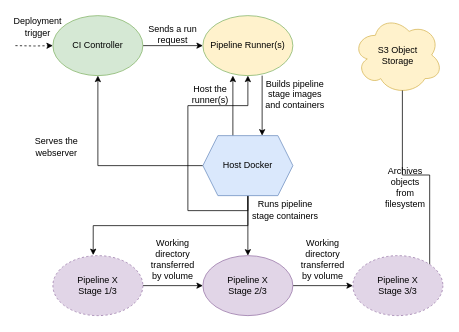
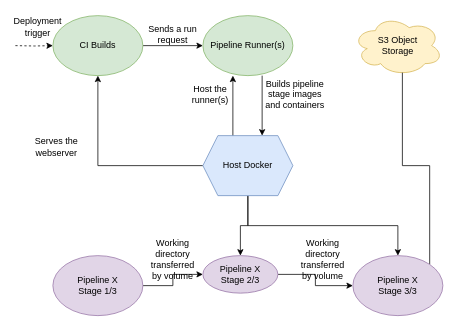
  <mxCell id="0" />
  <mxCell id="1" parent="0" />
  <mxCell id="2" style="edgeStyle=orthogonalEdgeStyle;rounded=0;orthogonalLoop=1;jettySize=auto;html=1;exitX=0.5;exitY=0;exitDx=0;exitDy=0;entryX=0.5;entryY=1;entryDx=0;entryDy=0;" edge="1" parent="1"><mxGeometry relative="1" as="geometry"><mxPoint x="310" y="180" as="sourcePoint" /><mxPoint x="310" y="100" as="targetPoint" /></mxGeometry></mxCell>
  <mxCell id="3" style="edgeStyle=orthogonalEdgeStyle;rounded=0;orthogonalLoop=1;jettySize=auto;html=1;exitX=0;exitY=0.5;exitDx=0;exitDy=0;entryX=0.5;entryY=1;entryDx=0;entryDy=0;" edge="1" parent="1" source="7" target="9"><mxGeometry relative="1" as="geometry" /></mxCell>
- <mxCell id="4" style="edgeStyle=orthogonalEdgeStyle;rounded=0;orthogonalLoop=1;jettySize=auto;html=1;exitX=0.5;exitY=1;exitDx=0;exitDy=0;entryX=0.448;entryY=-0.009;entryDx=0;entryDy=0;entryPerimeter=0;" edge="1" parent="1" source="7" target="20"><mxGeometry relative="1" as="geometry" /></mxCell>
  <mxCell id="5" style="edgeStyle=orthogonalEdgeStyle;rounded=0;orthogonalLoop=1;jettySize=auto;html=1;exitX=0.5;exitY=1;exitDx=0;exitDy=0;entryX=0.5;entryY=0;entryDx=0;entryDy=0;" edge="1" parent="1" source="7" target="22"><mxGeometry relative="1" as="geometry" /></mxCell>
- <mxCell id="6" style="edgeStyle=orthogonalEdgeStyle;rounded=0;orthogonalLoop=1;jettySize=auto;html=1;exitX=0.5;exitY=1;exitDx=0;exitDy=0;" edge="1" parent="1" source="7" target="11"><mxGeometry relative="1" as="geometry" /></mxCell>
+ <mxCell id="6" style="edgeStyle=orthogonalEdgeStyle;rounded=0;orthogonalLoop=1;jettySize=auto;html=1;exitX=0.5;exitY=1;exitDx=0;exitDy=0;entryX=0.5;entryY=0;entryDx=0;entryDy=0;" edge="1" parent="1" source="7" target="24"><mxGeometry relative="1" as="geometry" /></mxCell>
  <mxCell id="7" value="Host Docker" style="shape=hexagon;perimeter=hexagonPerimeter2;whiteSpace=wrap;html=1;fixedSize=1;fillColor=#dae8fc;strokeColor=#6c8ebf;" vertex="1" parent="1"><mxGeometry x="270" y="180" width="120" height="80" as="geometry" /></mxCell>
  <mxCell id="8" style="edgeStyle=orthogonalEdgeStyle;rounded=0;orthogonalLoop=1;jettySize=auto;html=1;exitX=1;exitY=0.5;exitDx=0;exitDy=0;entryX=0;entryY=0.5;entryDx=0;entryDy=0;" edge="1" parent="1" source="9" target="11"><mxGeometry relative="1" as="geometry" /></mxCell>
- <mxCell id="9" value="CI Controller" style="ellipse;whiteSpace=wrap;html=1;fillColor=#d5e8d4;strokeColor=#82b366;" vertex="1" parent="1"><mxGeometry x="70" y="20" width="120" height="80" as="geometry" /></mxCell>
+ <mxCell id="9" value="CI Builds" style="ellipse;whiteSpace=wrap;html=1;fillColor=#d5e8d4;strokeColor=#82b366;" vertex="1" parent="1"><mxGeometry x="70" y="20" width="120" height="80" as="geometry" /></mxCell>
  <mxCell id="10" style="edgeStyle=orthogonalEdgeStyle;rounded=0;orthogonalLoop=1;jettySize=auto;html=1;exitX=0.5;exitY=1;exitDx=0;exitDy=0;entryX=0.5;entryY=0;entryDx=0;entryDy=0;" edge="1" parent="1"><mxGeometry relative="1" as="geometry"><mxPoint x="349" y="100" as="sourcePoint" /><mxPoint x="349" y="180" as="targetPoint" /></mxGeometry></mxCell>
- <mxCell id="11" value="Pipeline Runner(s)" style="ellipse;whiteSpace=wrap;html=1;fillColor=#fff2cc;strokeColor=#82b366;" vertex="1" parent="1"><mxGeometry x="270" y="20" width="120" height="80" as="geometry" /></mxCell>
- <mxCell id="12" value="S3 Object&lt;br&gt;Storage" style="ellipse;shape=cloud;whiteSpace=wrap;html=1;fillColor=#fff2cc;strokeColor=#d6b656;" vertex="1" parent="1"><mxGeometry x="470" y="20" width="120" height="105" as="geometry" /></mxCell>
+ <mxCell id="11" value="Pipeline Runner(s)" style="ellipse;whiteSpace=wrap;html=1;fillColor=#d5e8d4;strokeColor=#82b366;" vertex="1" parent="1"><mxGeometry x="270" y="20" width="120" height="80" as="geometry" /></mxCell>
+ <mxCell id="12" value="S3 Object&lt;br&gt;Storage" style="ellipse;shape=cloud;whiteSpace=wrap;html=1;fillColor=#fff2cc;strokeColor=#d6b656;" vertex="1" parent="1"><mxGeometry x="470" y="20" width="120" height="80" as="geometry" /></mxCell>
  <mxCell id="13" value="Serves the webserver" style="text;html=1;strokeColor=none;fillColor=none;align=center;verticalAlign=middle;whiteSpace=wrap;rounded=0;" vertex="1" parent="1"><mxGeometry x="45" y="180" width="60" height="30" as="geometry" /></mxCell>
  <mxCell id="14" value="Host the runner(s)" style="text;html=1;strokeColor=none;fillColor=none;align=center;verticalAlign=middle;whiteSpace=wrap;rounded=0;" vertex="1" parent="1"><mxGeometry x="250" y="110" width="60" height="30" as="geometry" /></mxCell>
  <mxCell id="15" value="Sends a run request" style="text;html=1;strokeColor=none;fillColor=none;align=center;verticalAlign=middle;whiteSpace=wrap;rounded=0;" vertex="1" parent="1"><mxGeometry x="180" y="30" width="100" height="30" as="geometry" /></mxCell>
  <mxCell id="16" style="edgeStyle=orthogonalEdgeStyle;rounded=0;orthogonalLoop=1;jettySize=auto;html=1;entryX=0;entryY=0.5;entryDx=0;entryDy=0;dashed=1;" edge="1" parent="1" target="9"><mxGeometry relative="1" as="geometry"><mxPoint x="20" y="60" as="sourcePoint" /></mxGeometry></mxCell>
  <mxCell id="17" value="Deployment trigger" style="text;html=1;strokeColor=none;fillColor=none;align=center;verticalAlign=middle;whiteSpace=wrap;rounded=0;" vertex="1" parent="1"><mxGeometry x="20" y="20" width="60" height="30" as="geometry" /></mxCell>
  <mxCell id="18" value="Builds pipeline stage images and containers" style="text;html=1;strokeColor=none;fillColor=none;align=center;verticalAlign=middle;whiteSpace=wrap;rounded=0;" vertex="1" parent="1"><mxGeometry x="350" y="110" width="86" height="30" as="geometry" /></mxCell>
  <mxCell id="19" style="edgeStyle=orthogonalEdgeStyle;rounded=0;orthogonalLoop=1;jettySize=auto;html=1;exitX=1;exitY=0.5;exitDx=0;exitDy=0;entryX=0;entryY=0.5;entryDx=0;entryDy=0;" edge="1" parent="1" source="20" target="22"><mxGeometry relative="1" as="geometry" /></mxCell>
- <mxCell id="20" value="Pipeline X&lt;br&gt;Stage 1/3" style="ellipse;whiteSpace=wrap;html=1;fillColor=#e1d5e7;strokeColor=#9673a6;dashed=1;" vertex="1" parent="1"><mxGeometry x="70" y="340" width="120" height="80" as="geometry" /></mxCell>
+ <mxCell id="20" value="Pipeline X&lt;br&gt;Stage 1/3" style="ellipse;whiteSpace=wrap;html=1;fillColor=#e1d5e7;strokeColor=#9673a6;" vertex="1" parent="1"><mxGeometry x="70" y="340" width="120" height="80" as="geometry" /></mxCell>
  <mxCell id="21" style="edgeStyle=orthogonalEdgeStyle;rounded=0;orthogonalLoop=1;jettySize=auto;html=1;exitX=1;exitY=0.5;exitDx=0;exitDy=0;entryX=0;entryY=0.5;entryDx=0;entryDy=0;" edge="1" parent="1" source="22" target="24"><mxGeometry relative="1" as="geometry" /></mxCell>
- <mxCell id="22" value="Pipeline X&lt;br&gt;Stage 2/3" style="ellipse;whiteSpace=wrap;html=1;fillColor=#e1d5e7;strokeColor=#9673a6;" vertex="1" parent="1"><mxGeometry x="270" y="340" width="120" height="80" as="geometry" /></mxCell>
+ <mxCell id="22" value="Pipeline X&lt;br&gt;Stage 2/3" style="ellipse;whiteSpace=wrap;html=1;fillColor=#e1d5e7;strokeColor=#9673a6;" vertex="1" parent="1"><mxGeometry x="270" y="340" width="100" height="50" as="geometry" /></mxCell>
  <mxCell id="23" style="edgeStyle=orthogonalEdgeStyle;rounded=0;orthogonalLoop=1;jettySize=auto;html=1;exitX=1;exitY=0;exitDx=0;exitDy=0;entryX=0.55;entryY=0.95;entryDx=0;entryDy=0;entryPerimeter=0;endArrow=none;" edge="1" parent="1" source="24" target="12"><mxGeometry relative="1" as="geometry" /></mxCell>
- <mxCell id="24" value="Pipeline X&lt;br&gt;Stage 3/3" style="ellipse;whiteSpace=wrap;html=1;fillColor=#e1d5e7;strokeColor=#9673a6;dashed=1;" vertex="1" parent="1"><mxGeometry x="470" y="340" width="120" height="80" as="geometry" /></mxCell>
- <mxCell id="25" value="Runs pipeline stage containers" style="text;html=1;strokeColor=none;fillColor=none;align=center;verticalAlign=middle;whiteSpace=wrap;rounded=0;" vertex="1" parent="1"><mxGeometry x="330" y="264" width="100" height="30" as="geometry" /></mxCell>
- <mxCell id="26" value="Archives objects from filesystem" style="text;html=1;strokeColor=none;fillColor=none;align=center;verticalAlign=middle;whiteSpace=wrap;rounded=0;" vertex="1" parent="1"><mxGeometry x="510" y="234" width="60" height="30" as="geometry" /></mxCell>
+ <mxCell id="24" value="Pipeline X&lt;br&gt;Stage 3/3" style="ellipse;whiteSpace=wrap;html=1;fillColor=#e1d5e7;strokeColor=#9673a6;" vertex="1" parent="1"><mxGeometry x="470" y="340" width="120" height="80" as="geometry" /></mxCell>
  <mxCell id="27" value="Working directory transferred by volume" style="text;html=1;strokeColor=none;fillColor=none;align=center;verticalAlign=middle;whiteSpace=wrap;rounded=0;" vertex="1" parent="1"><mxGeometry x="200" y="330" width="60" height="30" as="geometry" /></mxCell>
  <mxCell id="28" value="Working directory transferred by volume" style="text;html=1;strokeColor=none;fillColor=none;align=center;verticalAlign=middle;whiteSpace=wrap;rounded=0;" vertex="1" parent="1"><mxGeometry x="400" y="330" width="60" height="30" as="geometry" /></mxCell>
